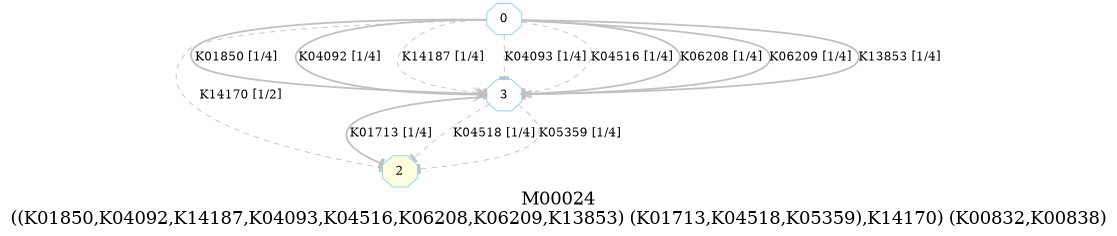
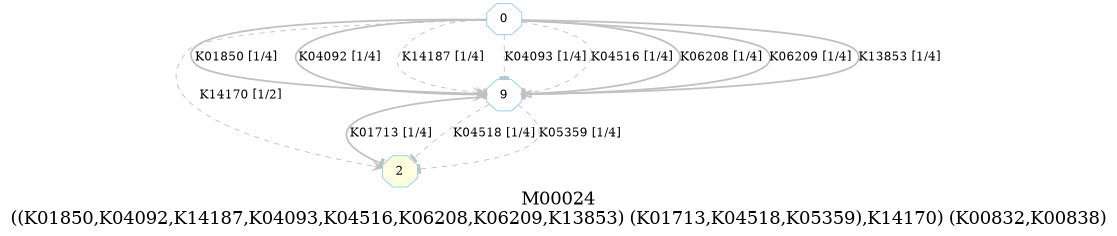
  digraph {
    fontsize=20
    label="M00024\n((K01850,K04092,K14187,K04093,K04516,K06208,K06209,K13853) (K01713,K04518,K05359),K14170) (K00832,K00838)"
    node [color=skyblue fillcolor=white shape=octagon style=filled]
    edge [arrowhead=tee color=grey style=dashed]
    0 [height=.3 width=.3]
    2 [fillcolor=lightyellow height=.3 width=.3]
-   3 [height=.3 width=.3]
+   3 [height=.3 width=.3 label=9]
    subgraph sub_1 {
      0
      2
      3
    }
-   0 -> 2 [label="K14170 [1/2]"]
+   0 -> 2 [arrowhead=vee label="K14170 [1/2]"]
    0 -> 3 [label="K01850 [1/4]" style=bold]
    0 -> 3 [arrowhead=vee label="K04092 [1/4]" style=bold]
    0 -> 3 [arrowhead=vee label="K14187 [1/4]"]
    0 -> 3 [label="K04093 [1/4]"]
    0 -> 3 [label="K04516 [1/4]"]
    0 -> 3 [label="K06208 [1/4]" style=bold]
    0 -> 3 [label="K06209 [1/4]" style=bold]
    0 -> 3 [arrowhead=onormal label="K13853 [1/4]" style=bold]
    3 -> 2 [label="K01713 [1/4]" style=bold]
    3 -> 2 [label="K04518 [1/4]"]
    3 -> 2 [label="K05359 [1/4]"]
  }
